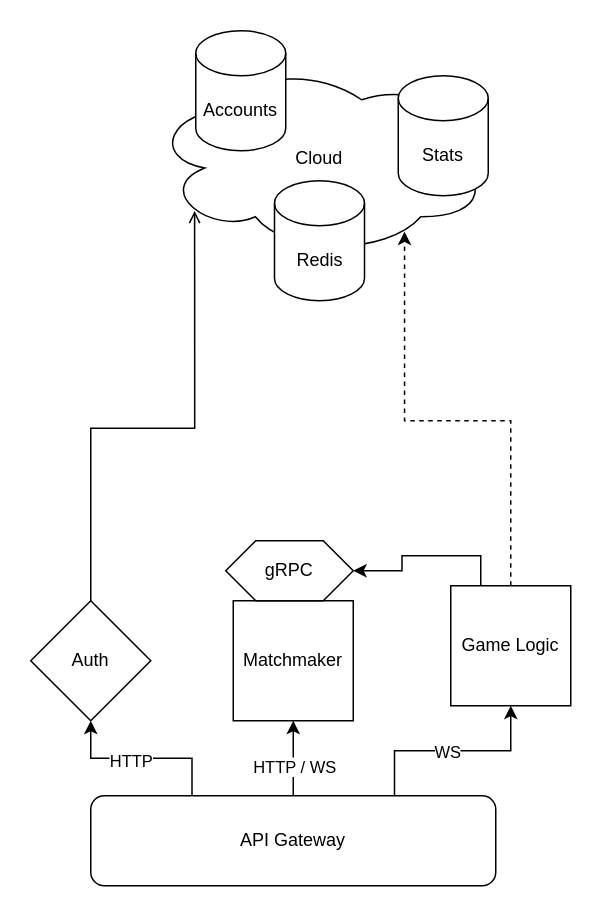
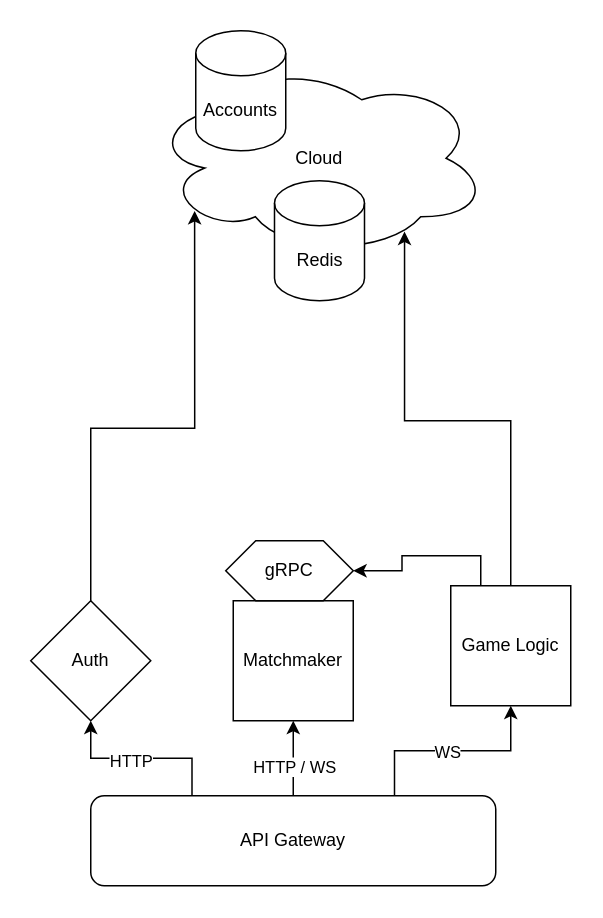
  <mxCell id="0" />
  <mxCell id="1" parent="0" />
  <mxCell id="2" style="edgeStyle=orthogonalEdgeStyle;rounded=0;orthogonalLoop=1;jettySize=auto;html=1;exitX=0.5;exitY=0;exitDx=0;exitDy=0;entryX=0.5;entryY=1;entryDx=0;entryDy=0;" parent="1" source="8" target="10" edge="1"><mxGeometry relative="1" as="geometry" /></mxCell>
  <mxCell id="3" value="HTTP / WS" style="edgeLabel;html=1;align=center;verticalAlign=middle;resizable=0;points=[];" vertex="1" connectable="0" parent="2"><mxGeometry x="-0.207" relative="1" as="geometry"><mxPoint as="offset" /></mxGeometry></mxCell>
  <mxCell id="4" style="edgeStyle=orthogonalEdgeStyle;rounded=0;orthogonalLoop=1;jettySize=auto;html=1;exitX=0.25;exitY=0;exitDx=0;exitDy=0;entryX=0.5;entryY=1;entryDx=0;entryDy=0;" parent="1" source="8" target="9" edge="1"><mxGeometry relative="1" as="geometry" /></mxCell>
  <mxCell id="5" value="HTTP" style="edgeLabel;html=1;align=center;verticalAlign=middle;resizable=0;points=[];" vertex="1" connectable="0" parent="4"><mxGeometry x="0.118" y="1" relative="1" as="geometry"><mxPoint as="offset" /></mxGeometry></mxCell>
  <mxCell id="6" style="edgeStyle=orthogonalEdgeStyle;rounded=0;orthogonalLoop=1;jettySize=auto;html=1;exitX=0.75;exitY=0;exitDx=0;exitDy=0;entryX=0.5;entryY=1;entryDx=0;entryDy=0;" parent="1" source="8" target="12" edge="1"><mxGeometry relative="1" as="geometry" /></mxCell>
  <mxCell id="7" value="WS" style="edgeLabel;html=1;align=center;verticalAlign=middle;resizable=0;points=[];" vertex="1" connectable="0" parent="6"><mxGeometry x="-0.054" relative="1" as="geometry"><mxPoint as="offset" /></mxGeometry></mxCell>
  <mxCell id="8" value="API Gateway" style="rounded=1;whiteSpace=wrap;html=1;" parent="1" vertex="1"><mxGeometry x="60" y="530" width="270" height="60" as="geometry" /></mxCell>
  <mxCell id="9" value="Auth" style="rhombus;whiteSpace=wrap;html=1;aspect=fixed;" parent="1" vertex="1"><mxGeometry x="20" y="400" width="80" height="80" as="geometry" /></mxCell>
  <mxCell id="10" value="Matchmaker" style="whiteSpace=wrap;html=1;aspect=fixed;" parent="1" vertex="1"><mxGeometry x="155" y="400" width="80" height="80" as="geometry" /></mxCell>
  <mxCell id="11" style="edgeStyle=orthogonalEdgeStyle;rounded=0;orthogonalLoop=1;jettySize=auto;html=1;exitX=0.25;exitY=0;exitDx=0;exitDy=0;entryX=1;entryY=0.5;entryDx=0;entryDy=0;" edge="1" parent="1" source="12" target="18"><mxGeometry relative="1" as="geometry" /></mxCell>
  <mxCell id="12" value="Game Logic" style="whiteSpace=wrap;html=1;aspect=fixed;" parent="1" vertex="1"><mxGeometry x="300" y="390" width="80" height="80" as="geometry" /></mxCell>
  <mxCell id="13" value="Cloud" style="ellipse;shape=cloud;whiteSpace=wrap;html=1;" parent="1" vertex="1"><mxGeometry x="100" y="40" width="225" height="130" as="geometry" /></mxCell>
- <mxCell id="14" value="Stats" style="shape=cylinder3;whiteSpace=wrap;html=1;boundedLbl=1;backgroundOutline=1;size=15;" parent="1" vertex="1"><mxGeometry x="265" y="50" width="60" height="80" as="geometry" /></mxCell>
  <mxCell id="15" value="Accounts" style="shape=cylinder3;whiteSpace=wrap;html=1;boundedLbl=1;backgroundOutline=1;size=15;" parent="1" vertex="1"><mxGeometry x="130" y="20" width="60" height="80" as="geometry" /></mxCell>
- <mxCell id="16" style="edgeStyle=orthogonalEdgeStyle;rounded=0;orthogonalLoop=1;jettySize=auto;html=1;exitX=0.5;exitY=0;exitDx=0;exitDy=0;entryX=0.13;entryY=0.77;entryDx=0;entryDy=0;entryPerimeter=0;endArrow=open;" parent="1" source="9" target="13" edge="1"><mxGeometry relative="1" as="geometry" /></mxCell>
- <mxCell id="17" style="edgeStyle=orthogonalEdgeStyle;rounded=0;orthogonalLoop=1;jettySize=auto;html=1;exitX=0.5;exitY=0;exitDx=0;exitDy=0;entryX=0.752;entryY=0.876;entryDx=0;entryDy=0;entryPerimeter=0;dashed=1;" parent="1" source="12" target="13" edge="1"><mxGeometry relative="1" as="geometry" /></mxCell>
+ <mxCell id="16" style="edgeStyle=orthogonalEdgeStyle;rounded=0;orthogonalLoop=1;jettySize=auto;html=1;exitX=0.5;exitY=0;exitDx=0;exitDy=0;entryX=0.13;entryY=0.77;entryDx=0;entryDy=0;entryPerimeter=0;" parent="1" source="9" target="13" edge="1"><mxGeometry relative="1" as="geometry" /></mxCell>
+ <mxCell id="17" style="edgeStyle=orthogonalEdgeStyle;rounded=0;orthogonalLoop=1;jettySize=auto;html=1;exitX=0.5;exitY=0;exitDx=0;exitDy=0;entryX=0.752;entryY=0.876;entryDx=0;entryDy=0;entryPerimeter=0;" parent="1" source="12" target="13" edge="1"><mxGeometry relative="1" as="geometry" /></mxCell>
  <mxCell id="18" value="gRPC" style="shape=hexagon;perimeter=hexagonPerimeter2;whiteSpace=wrap;html=1;fixedSize=1;" vertex="1" parent="1"><mxGeometry x="150" y="360" width="85" height="40" as="geometry" /></mxCell>
  <mxCell id="19" value="Redis" style="shape=cylinder3;whiteSpace=wrap;html=1;boundedLbl=1;backgroundOutline=1;size=15;" vertex="1" parent="1"><mxGeometry x="182.5" y="120" width="60" height="80" as="geometry" /></mxCell>
